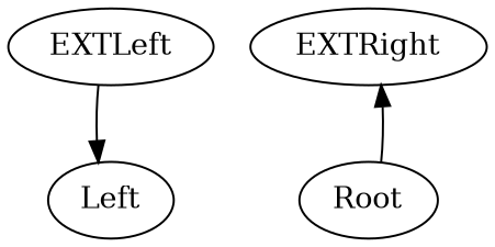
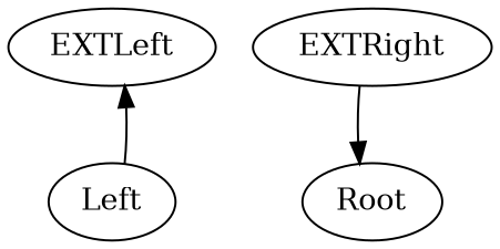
  digraph {
    EXTLeft
    Left
    EXTRight
    Root
-   EXTLeft -> Left
-   Root -> EXTRight
+   Left -> EXTLeft
+   EXTRight -> Root
  }
